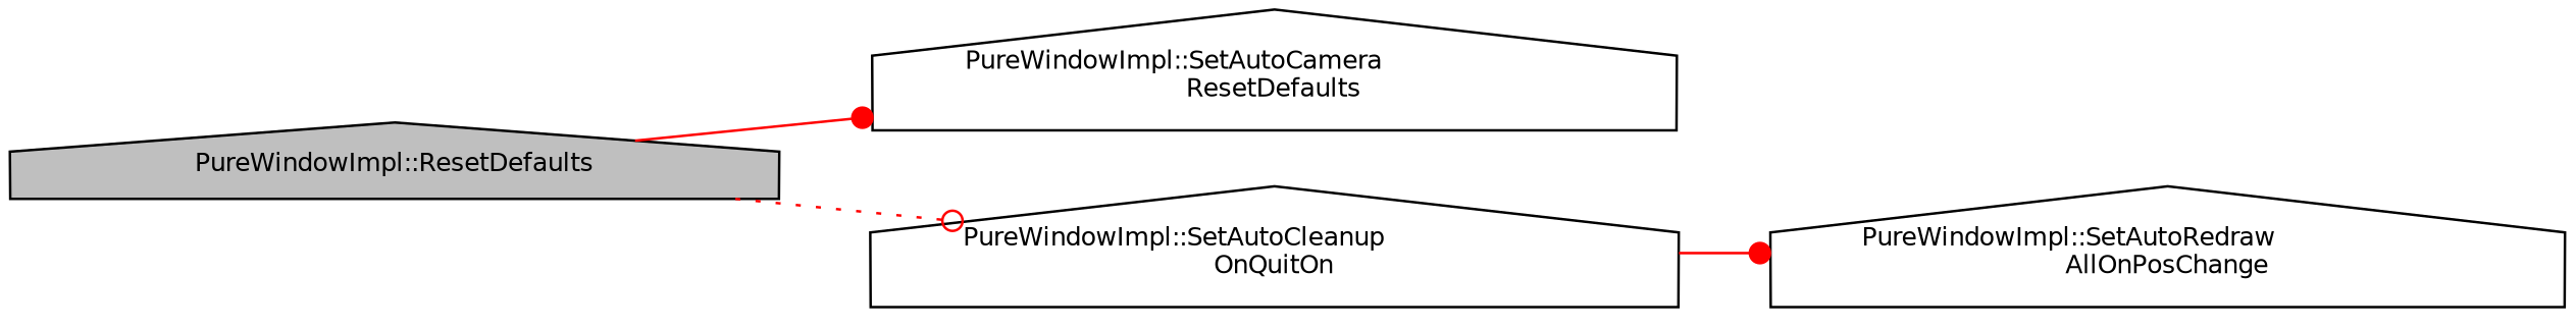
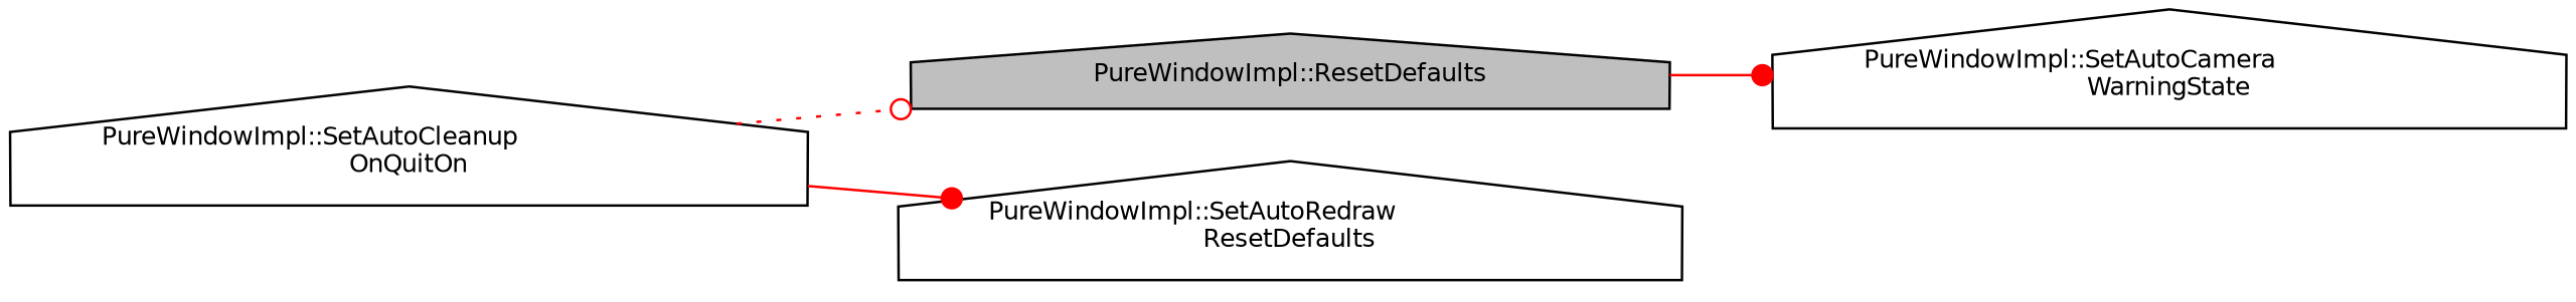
  digraph {
    rankdir=LR
    node [color=black fillcolor=white fontname=Helvetica fontsize=10 shape=house style=filled]
    edge [arrowhead=dot color=red fontname=Helvetica fontsize=10 labelfontname=Helvetica labelfontsize=10 style=solid]
    n1 [fillcolor=grey75 fontcolor=black height=0.2 label="PureWindowImpl::ResetDefaults" width=0.4]
-   n2 [height=0.2 label="PureWindowImpl::SetAutoCamera\lResetDefaults" width=0.4]
+   n2 [height=0.2 label="PureWindowImpl::SetAutoCamera\lWarningState" width=0.4]
    n3 [height=0.2 label="PureWindowImpl::SetAutoCleanup\lOnQuitOn" width=0.4]
-   n4 [height=0.2 label="PureWindowImpl::SetAutoRedraw\lAllOnPosChange" width=0.4]
+   n4 [height=0.2 label="PureWindowImpl::SetAutoRedraw\lResetDefaults" width=0.4]
    n1 -> n2
-   n1 -> n3 [arrowhead=odot style=dotted]
+   n3 -> n1 [arrowhead=odot style=dotted]
    n3 -> n4
  }
